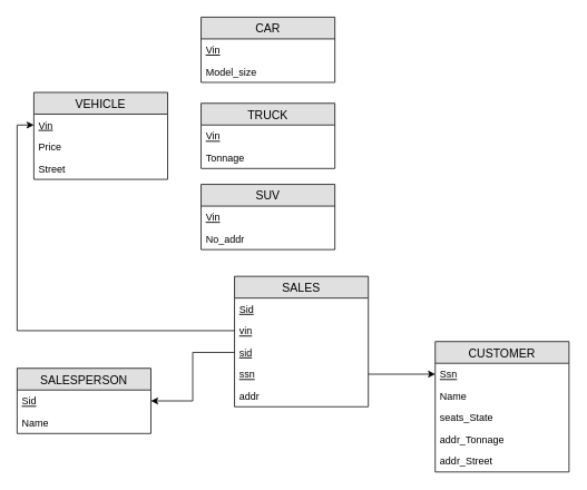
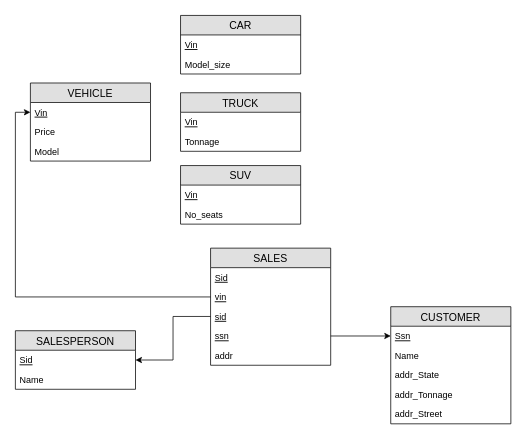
  <mxCell id="0" />
  <mxCell id="1" parent="0" />
  <mxCell id="2" value="VEHICLE" style="swimlane;fontStyle=0;childLayout=stackLayout;horizontal=1;startSize=26;fillColor=#e0e0e0;horizontalStack=0;resizeParent=1;resizeParentMax=0;resizeLast=0;collapsible=1;marginBottom=0;swimlaneFillColor=#ffffff;align=center;fontSize=14;" vertex="1" parent="1"><mxGeometry x="40" y="110" width="160" height="104" as="geometry" /></mxCell>
  <mxCell id="3" value="Vin" style="text;strokeColor=none;fillColor=none;spacingLeft=4;spacingRight=4;overflow=hidden;rotatable=0;points=[[0,0.5],[1,0.5]];portConstraint=eastwest;fontSize=12;fontStyle=4" vertex="1" parent="2"><mxGeometry y="26" width="160" height="26" as="geometry" /></mxCell>
  <mxCell id="4" value="Price" style="text;strokeColor=none;fillColor=none;spacingLeft=4;spacingRight=4;overflow=hidden;rotatable=0;points=[[0,0.5],[1,0.5]];portConstraint=eastwest;fontSize=12;" vertex="1" parent="2"><mxGeometry y="52" width="160" height="26" as="geometry" /></mxCell>
- <mxCell id="5" value="Street" style="text;strokeColor=none;fillColor=none;spacingLeft=4;spacingRight=4;overflow=hidden;rotatable=0;points=[[0,0.5],[1,0.5]];portConstraint=eastwest;fontSize=12;" vertex="1" parent="2"><mxGeometry y="78" width="160" height="26" as="geometry" /></mxCell>
+ <mxCell id="5" value="Model" style="text;strokeColor=none;fillColor=none;spacingLeft=4;spacingRight=4;overflow=hidden;rotatable=0;points=[[0,0.5],[1,0.5]];portConstraint=eastwest;fontSize=12;" vertex="1" parent="2"><mxGeometry y="78" width="160" height="26" as="geometry" /></mxCell>
  <mxCell id="6" value="SALESPERSON" style="swimlane;fontStyle=0;childLayout=stackLayout;horizontal=1;startSize=26;fillColor=#e0e0e0;horizontalStack=0;resizeParent=1;resizeParentMax=0;resizeLast=0;collapsible=1;marginBottom=0;swimlaneFillColor=#ffffff;align=center;fontSize=14;" vertex="1" parent="1"><mxGeometry x="20" y="440" width="160" height="78" as="geometry" /></mxCell>
  <mxCell id="7" value="Sid" style="text;strokeColor=none;fillColor=none;spacingLeft=4;spacingRight=4;overflow=hidden;rotatable=0;points=[[0,0.5],[1,0.5]];portConstraint=eastwest;fontSize=12;fontStyle=4" vertex="1" parent="6"><mxGeometry y="26" width="160" height="26" as="geometry" /></mxCell>
  <mxCell id="8" value="Name" style="text;strokeColor=none;fillColor=none;spacingLeft=4;spacingRight=4;overflow=hidden;rotatable=0;points=[[0,0.5],[1,0.5]];portConstraint=eastwest;fontSize=12;" vertex="1" parent="6"><mxGeometry y="52" width="160" height="26" as="geometry" /></mxCell>
  <mxCell id="9" value="CAR" style="swimlane;fontStyle=0;childLayout=stackLayout;horizontal=1;startSize=26;fillColor=#e0e0e0;horizontalStack=0;resizeParent=1;resizeParentMax=0;resizeLast=0;collapsible=1;marginBottom=0;swimlaneFillColor=#ffffff;align=center;fontSize=14;" vertex="1" parent="1"><mxGeometry x="240" y="20" width="160" height="78" as="geometry" /></mxCell>
  <mxCell id="10" value="Vin" style="text;strokeColor=none;fillColor=none;spacingLeft=4;spacingRight=4;overflow=hidden;rotatable=0;points=[[0,0.5],[1,0.5]];portConstraint=eastwest;fontSize=12;fontStyle=4" vertex="1" parent="9"><mxGeometry y="26" width="160" height="26" as="geometry" /></mxCell>
  <mxCell id="11" value="Model_size" style="text;strokeColor=none;fillColor=none;spacingLeft=4;spacingRight=4;overflow=hidden;rotatable=0;points=[[0,0.5],[1,0.5]];portConstraint=eastwest;fontSize=12;" vertex="1" parent="9"><mxGeometry y="52" width="160" height="26" as="geometry" /></mxCell>
  <mxCell id="12" value="TRUCK" style="swimlane;fontStyle=0;childLayout=stackLayout;horizontal=1;startSize=26;fillColor=#e0e0e0;horizontalStack=0;resizeParent=1;resizeParentMax=0;resizeLast=0;collapsible=1;marginBottom=0;swimlaneFillColor=#ffffff;align=center;fontSize=14;" vertex="1" parent="1"><mxGeometry x="240" y="123" width="160" height="78" as="geometry" /></mxCell>
  <mxCell id="13" value="Vin" style="text;strokeColor=none;fillColor=none;spacingLeft=4;spacingRight=4;overflow=hidden;rotatable=0;points=[[0,0.5],[1,0.5]];portConstraint=eastwest;fontSize=12;fontStyle=4" vertex="1" parent="12"><mxGeometry y="26" width="160" height="26" as="geometry" /></mxCell>
  <mxCell id="14" value="Tonnage" style="text;strokeColor=none;fillColor=none;spacingLeft=4;spacingRight=4;overflow=hidden;rotatable=0;points=[[0,0.5],[1,0.5]];portConstraint=eastwest;fontSize=12;" vertex="1" parent="12"><mxGeometry y="52" width="160" height="26" as="geometry" /></mxCell>
  <mxCell id="15" value="SUV" style="swimlane;fontStyle=0;childLayout=stackLayout;horizontal=1;startSize=26;fillColor=#e0e0e0;horizontalStack=0;resizeParent=1;resizeParentMax=0;resizeLast=0;collapsible=1;marginBottom=0;swimlaneFillColor=#ffffff;align=center;fontSize=14;" vertex="1" parent="1"><mxGeometry x="240" y="220" width="160" height="78" as="geometry" /></mxCell>
  <mxCell id="16" value="Vin" style="text;strokeColor=none;fillColor=none;spacingLeft=4;spacingRight=4;overflow=hidden;rotatable=0;points=[[0,0.5],[1,0.5]];portConstraint=eastwest;fontSize=12;fontStyle=4" vertex="1" parent="15"><mxGeometry y="26" width="160" height="26" as="geometry" /></mxCell>
- <mxCell id="17" value="No_addr" style="text;strokeColor=none;fillColor=none;spacingLeft=4;spacingRight=4;overflow=hidden;rotatable=0;points=[[0,0.5],[1,0.5]];portConstraint=eastwest;fontSize=12;" vertex="1" parent="15"><mxGeometry y="52" width="160" height="26" as="geometry" /></mxCell>
+ <mxCell id="17" value="No_seats" style="text;strokeColor=none;fillColor=none;spacingLeft=4;spacingRight=4;overflow=hidden;rotatable=0;points=[[0,0.5],[1,0.5]];portConstraint=eastwest;fontSize=12;" vertex="1" parent="15"><mxGeometry y="52" width="160" height="26" as="geometry" /></mxCell>
  <mxCell id="18" value="CUSTOMER" style="swimlane;fontStyle=0;childLayout=stackLayout;horizontal=1;startSize=26;fillColor=#e0e0e0;horizontalStack=0;resizeParent=1;resizeParentMax=0;resizeLast=0;collapsible=1;marginBottom=0;swimlaneFillColor=#ffffff;align=center;fontSize=14;" vertex="1" parent="1"><mxGeometry x="520" y="408" width="160" height="156" as="geometry" /></mxCell>
  <mxCell id="19" value="Ssn" style="text;strokeColor=none;fillColor=none;spacingLeft=4;spacingRight=4;overflow=hidden;rotatable=0;points=[[0,0.5],[1,0.5]];portConstraint=eastwest;fontSize=12;fontStyle=4" vertex="1" parent="18"><mxGeometry y="26" width="160" height="26" as="geometry" /></mxCell>
  <mxCell id="20" value="Name" style="text;strokeColor=none;fillColor=none;spacingLeft=4;spacingRight=4;overflow=hidden;rotatable=0;points=[[0,0.5],[1,0.5]];portConstraint=eastwest;fontSize=12;" vertex="1" parent="18"><mxGeometry y="52" width="160" height="26" as="geometry" /></mxCell>
- <mxCell id="21" value="seats_State" style="text;strokeColor=none;fillColor=none;spacingLeft=4;spacingRight=4;overflow=hidden;rotatable=0;points=[[0,0.5],[1,0.5]];portConstraint=eastwest;fontSize=12;" vertex="1" parent="18"><mxGeometry y="78" width="160" height="26" as="geometry" /></mxCell>
+ <mxCell id="21" value="addr_State" style="text;strokeColor=none;fillColor=none;spacingLeft=4;spacingRight=4;overflow=hidden;rotatable=0;points=[[0,0.5],[1,0.5]];portConstraint=eastwest;fontSize=12;" vertex="1" parent="18"><mxGeometry y="78" width="160" height="26" as="geometry" /></mxCell>
  <mxCell id="22" value="addr_Tonnage" style="text;strokeColor=none;fillColor=none;spacingLeft=4;spacingRight=4;overflow=hidden;rotatable=0;points=[[0,0.5],[1,0.5]];portConstraint=eastwest;fontSize=12;" vertex="1" parent="18"><mxGeometry y="104" width="160" height="26" as="geometry" /></mxCell>
  <mxCell id="23" value="addr_Street" style="text;strokeColor=none;fillColor=none;spacingLeft=4;spacingRight=4;overflow=hidden;rotatable=0;points=[[0,0.5],[1,0.5]];portConstraint=eastwest;fontSize=12;" vertex="1" parent="18"><mxGeometry y="130" width="160" height="26" as="geometry" /></mxCell>
  <mxCell id="24" value="SALES" style="swimlane;fontStyle=0;childLayout=stackLayout;horizontal=1;startSize=26;fillColor=#e0e0e0;horizontalStack=0;resizeParent=1;resizeParentMax=0;resizeLast=0;collapsible=1;marginBottom=0;swimlaneFillColor=#ffffff;align=center;fontSize=14;" vertex="1" parent="1"><mxGeometry x="280" y="330" width="160" height="156" as="geometry" /></mxCell>
  <mxCell id="25" value="Sid" style="text;strokeColor=none;fillColor=none;spacingLeft=4;spacingRight=4;overflow=hidden;rotatable=0;points=[[0,0.5],[1,0.5]];portConstraint=eastwest;fontSize=12;fontStyle=4" vertex="1" parent="24"><mxGeometry y="26" width="160" height="26" as="geometry" /></mxCell>
  <mxCell id="26" value="vin" style="text;strokeColor=none;fillColor=none;spacingLeft=4;spacingRight=4;overflow=hidden;rotatable=0;points=[[0,0.5],[1,0.5]];portConstraint=eastwest;fontSize=12;fontStyle=4" vertex="1" parent="24"><mxGeometry y="52" width="160" height="26" as="geometry" /></mxCell>
  <mxCell id="27" value="sid" style="text;strokeColor=none;fillColor=none;spacingLeft=4;spacingRight=4;overflow=hidden;rotatable=0;points=[[0,0.5],[1,0.5]];portConstraint=eastwest;fontSize=12;fontStyle=4" vertex="1" parent="24"><mxGeometry y="78" width="160" height="26" as="geometry" /></mxCell>
  <mxCell id="28" value="ssn" style="text;strokeColor=none;fillColor=none;spacingLeft=4;spacingRight=4;overflow=hidden;rotatable=0;points=[[0,0.5],[1,0.5]];portConstraint=eastwest;fontSize=12;fontStyle=4" vertex="1" parent="24"><mxGeometry y="104" width="160" height="26" as="geometry" /></mxCell>
  <mxCell id="29" value="addr" style="text;strokeColor=none;fillColor=none;spacingLeft=4;spacingRight=4;overflow=hidden;rotatable=0;points=[[0,0.5],[1,0.5]];portConstraint=eastwest;fontSize=12;" vertex="1" parent="24"><mxGeometry y="130" width="160" height="26" as="geometry" /></mxCell>
  <mxCell id="30" style="edgeStyle=orthogonalEdgeStyle;rounded=0;orthogonalLoop=1;jettySize=auto;html=1;exitX=0;exitY=0.5;exitDx=0;exitDy=0;entryX=0;entryY=0.5;entryDx=0;entryDy=0;" edge="1" parent="1" source="26" target="3"><mxGeometry relative="1" as="geometry"><Array as="points"><mxPoint x="20" y="395" /><mxPoint x="20" y="149" /></Array></mxGeometry></mxCell>
  <mxCell id="31" style="edgeStyle=orthogonalEdgeStyle;rounded=0;orthogonalLoop=1;jettySize=auto;html=1;exitX=0;exitY=0.5;exitDx=0;exitDy=0;entryX=1;entryY=0.5;entryDx=0;entryDy=0;" edge="1" parent="1" source="27" target="7"><mxGeometry relative="1" as="geometry" /></mxCell>
  <mxCell id="32" style="edgeStyle=orthogonalEdgeStyle;rounded=0;orthogonalLoop=1;jettySize=auto;html=1;exitX=1;exitY=0.5;exitDx=0;exitDy=0;" edge="1" parent="1" source="28" target="19"><mxGeometry relative="1" as="geometry" /></mxCell>
